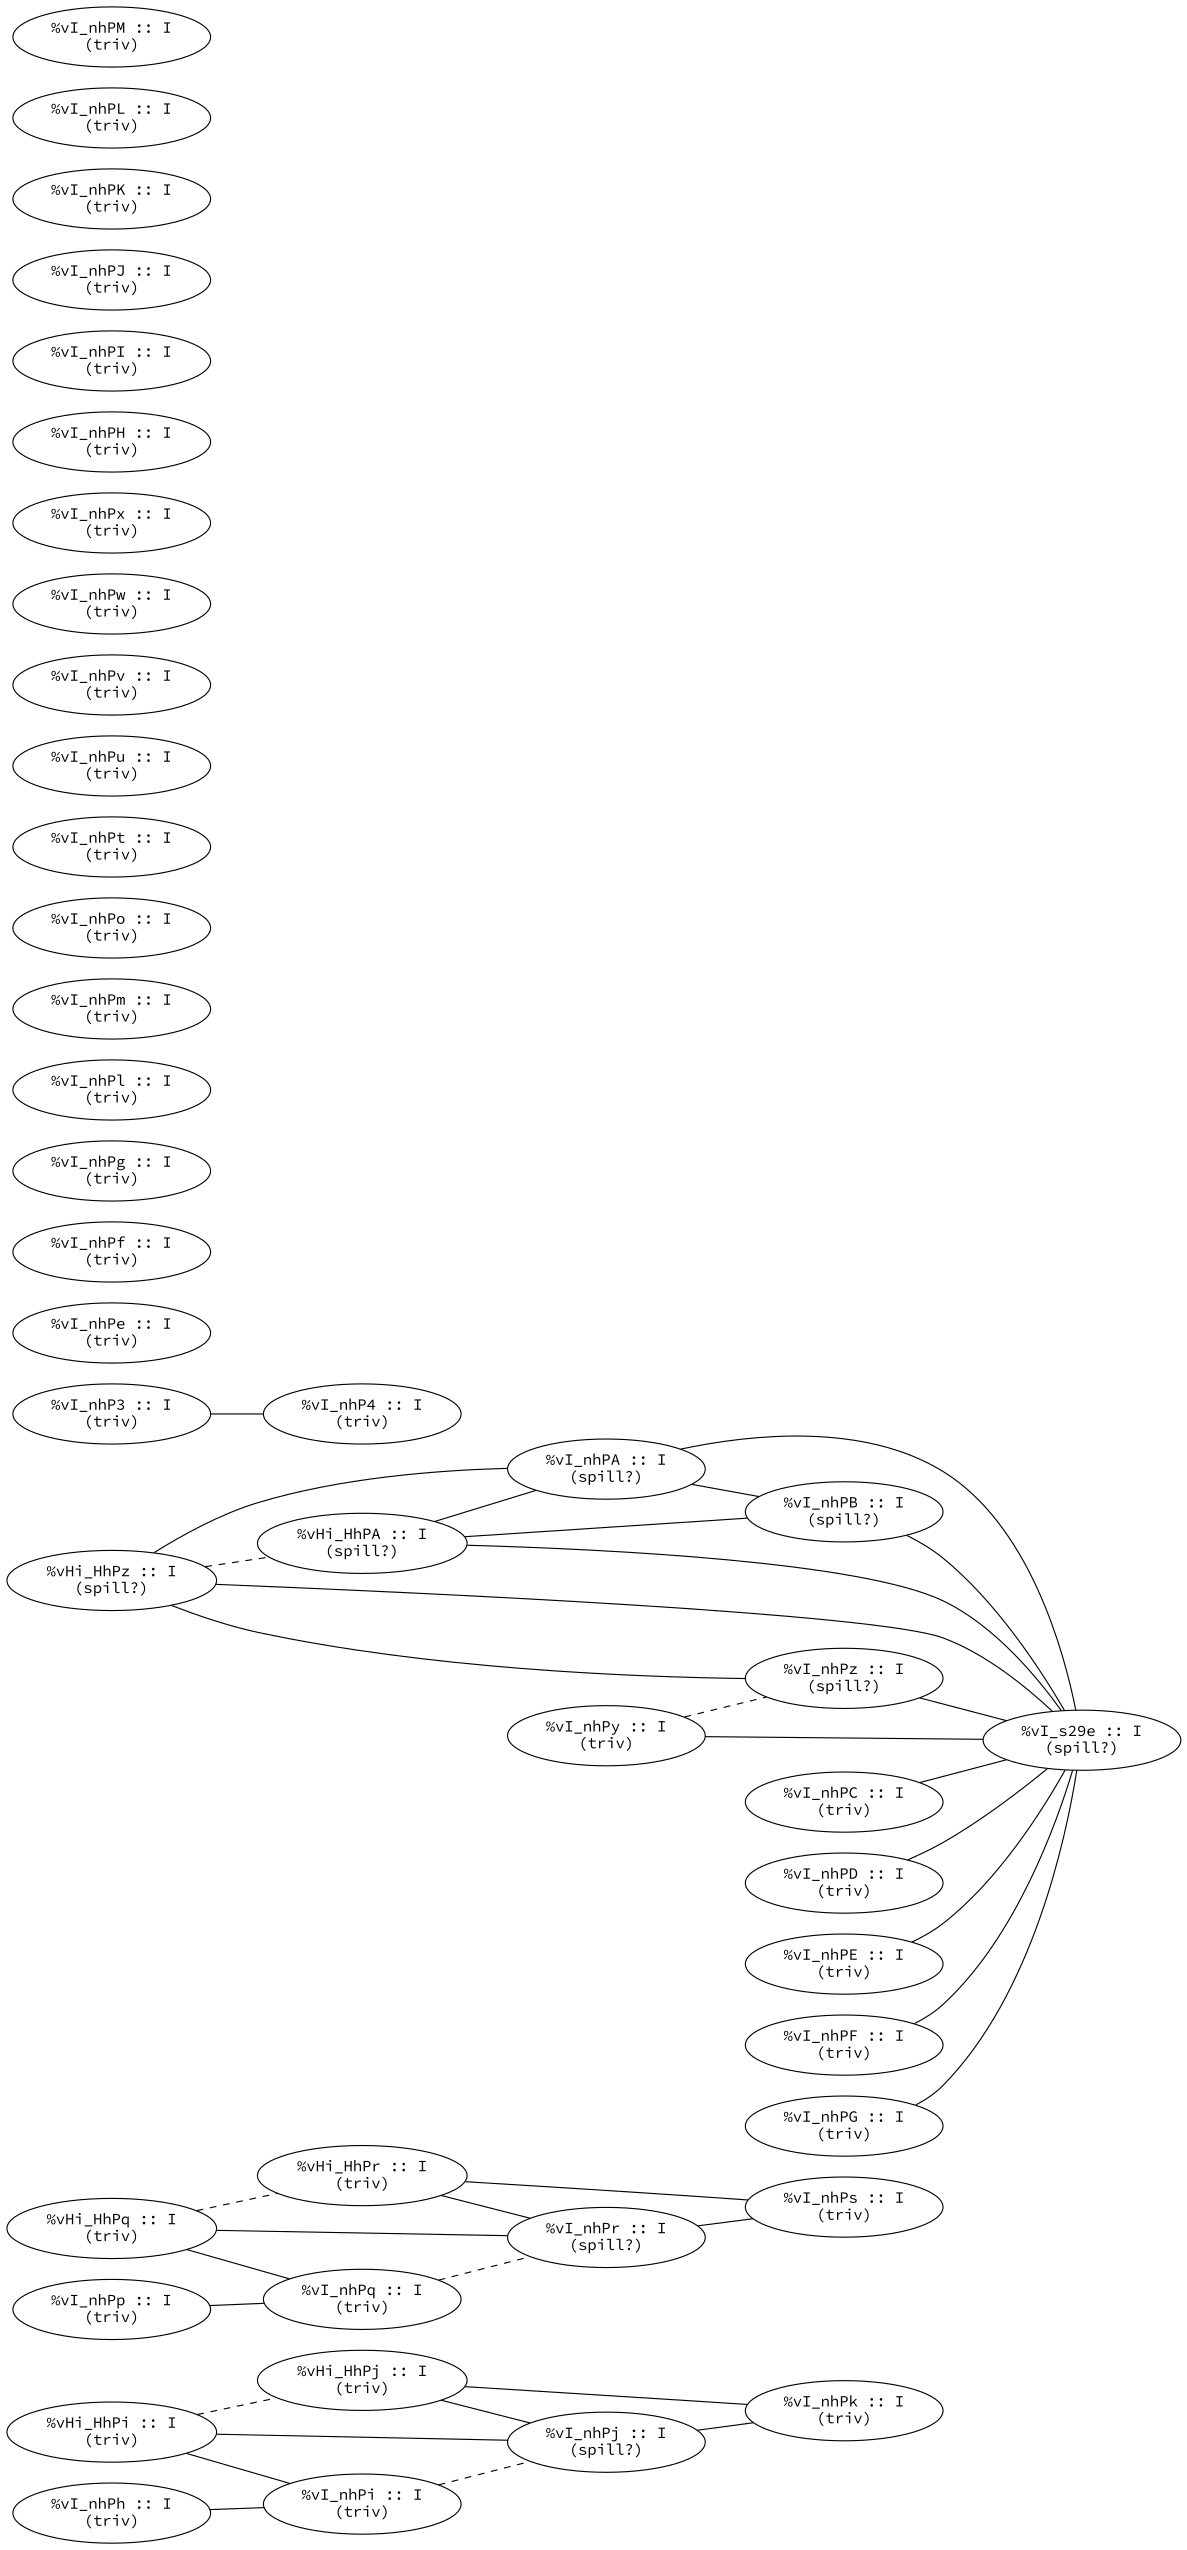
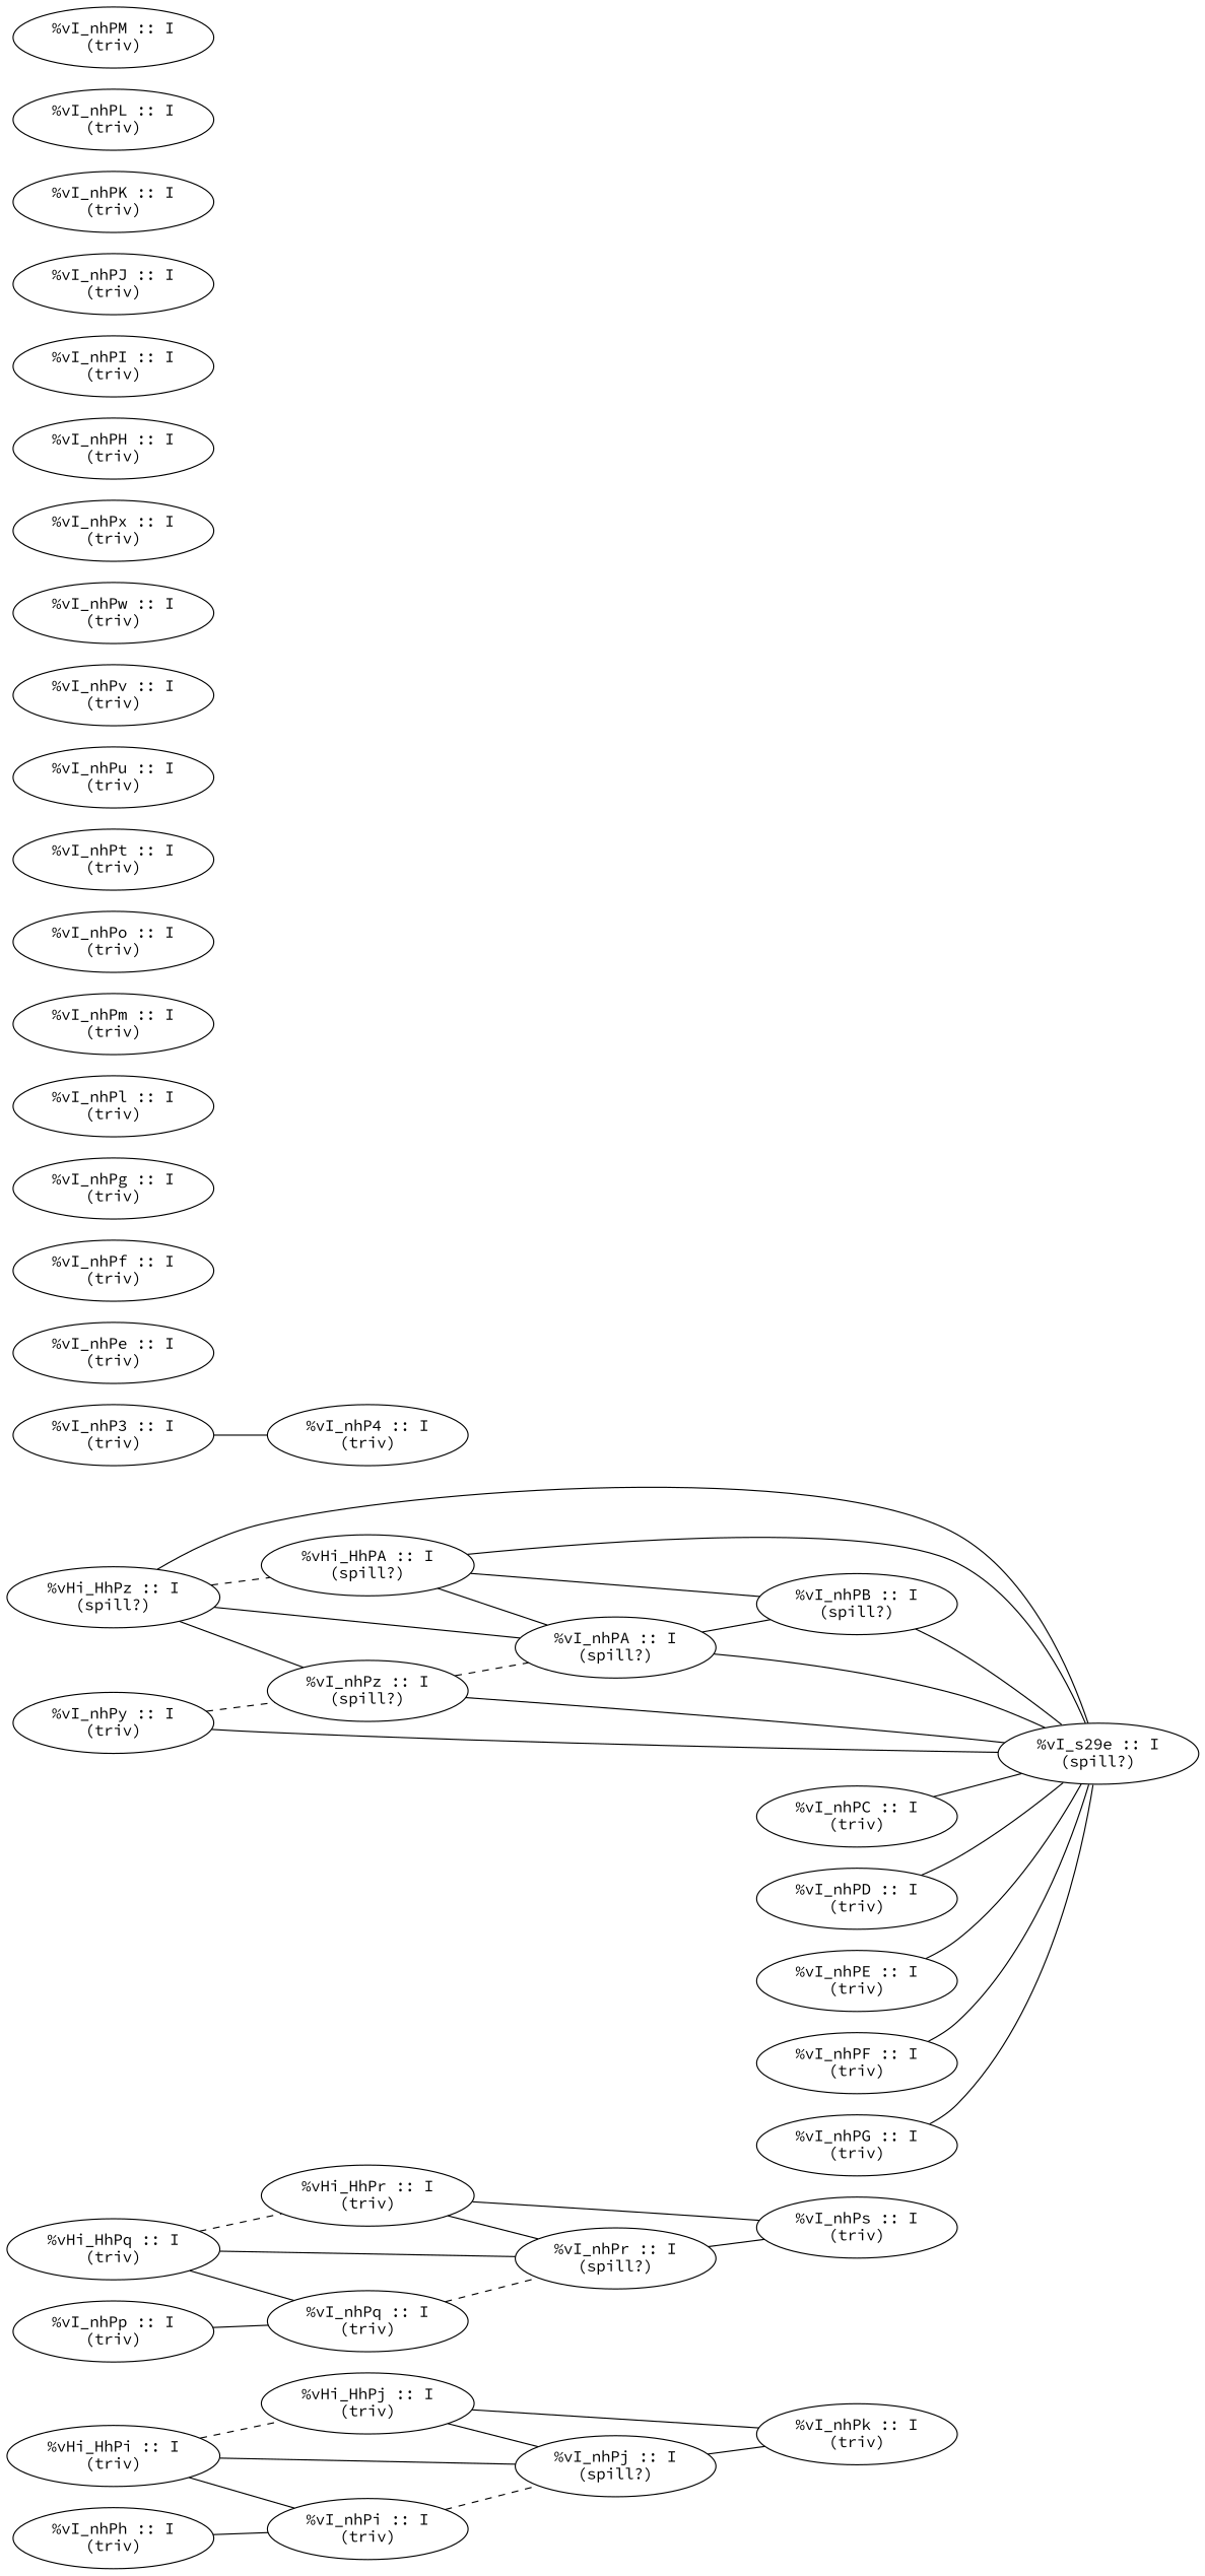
  graph {
    fontname="Source Code Pro"
    rankdir=LR
    node [fillcolor=white fontname="Source Code Pro" style=filled]
    edge [fontname="Source Code Pro"]
    n1 [label="%vHi_HhPi :: I\n(triv)"]
    n2 [label="%vHi_HhPj :: I\n(triv)"]
    n3 [label="%vI_nhPi :: I\n(triv)"]
    n4 [label="%vI_nhPj :: I\n(spill?)"]
    n5 [label="%vI_nhPk :: I\n(triv)"]
    n6 [label="%vHi_HhPq :: I\n(triv)"]
    n7 [label="%vHi_HhPr :: I\n(triv)"]
    n8 [label="%vI_nhPq :: I\n(triv)"]
    n9 [label="%vI_nhPr :: I\n(spill?)"]
    n10 [label="%vI_nhPs :: I\n(triv)"]
    n11 [label="%vHi_HhPz :: I\n(spill?)"]
    n12 [label="%vHi_HhPA :: I\n(spill?)"]
    n13 [label="%vI_nhPz :: I\n(spill?)"]
    n14 [label="%vI_nhPA :: I\n(spill?)"]
    n15 [label="%vI_s29e :: I\n(spill?)"]
    n16 [label="%vI_nhPB :: I\n(spill?)"]
    n17 [label="%vI_nhP3 :: I\n(triv)"]
    n18 [label="%vI_nhP4 :: I\n(triv)"]
    n19 [label="%vI_nhPe :: I\n(triv)"]
    n20 [label="%vI_nhPf :: I\n(triv)"]
    n21 [label="%vI_nhPg :: I\n(triv)"]
    n22 [label="%vI_nhPh :: I\n(triv)"]
    n23 [label="%vI_nhPl :: I\n(triv)"]
    n24 [label="%vI_nhPm :: I\n(triv)"]
    n25 [label="%vI_nhPo :: I\n(triv)"]
    n26 [label="%vI_nhPp :: I\n(triv)"]
    n27 [label="%vI_nhPt :: I\n(triv)"]
    n28 [label="%vI_nhPu :: I\n(triv)"]
    n29 [label="%vI_nhPv :: I\n(triv)"]
    n30 [label="%vI_nhPw :: I\n(triv)"]
    n31 [label="%vI_nhPx :: I\n(triv)"]
    n32 [label="%vI_nhPy :: I\n(triv)"]
    n33 [label="%vI_nhPC :: I\n(triv)"]
    n34 [label="%vI_nhPD :: I\n(triv)"]
    n35 [label="%vI_nhPE :: I\n(triv)"]
    n36 [label="%vI_nhPF :: I\n(triv)"]
    n37 [label="%vI_nhPG :: I\n(triv)"]
    n38 [label="%vI_nhPH :: I\n(triv)"]
    n39 [label="%vI_nhPI :: I\n(triv)"]
    n40 [label="%vI_nhPJ :: I\n(triv)"]
    n41 [label="%vI_nhPK :: I\n(triv)"]
    n42 [label="%vI_nhPL :: I\n(triv)"]
    n43 [label="%vI_nhPM :: I\n(triv)"]
    n1 -- n2 [style=dashed]
    n1 -- n3
    n1 -- n4
    n2 -- n4
    n2 -- n5
    n3 -- n4 [style=dashed]
    n4 -- n5
    n6 -- n7 [style=dashed]
    n6 -- n8
    n6 -- n9
    n7 -- n9
    n7 -- n10
    n8 -- n9 [style=dashed]
    n9 -- n10
    n11 -- n12 [style=dashed]
    n11 -- n13
    n11 -- n14
    n11 -- n15
    n12 -- n14
    n12 -- n15
    n12 -- n16
+   n13 -- n14 [style=dashed]
    n13 -- n15
    n14 -- n15
    n14 -- n16
    n16 -- n15
    n17 -- n18
    n22 -- n3
    n26 -- n8
    n32 -- n13 [style=dashed]
    n32 -- n15
    n33 -- n15
    n34 -- n15
    n35 -- n15
    n36 -- n15
    n37 -- n15
  }
